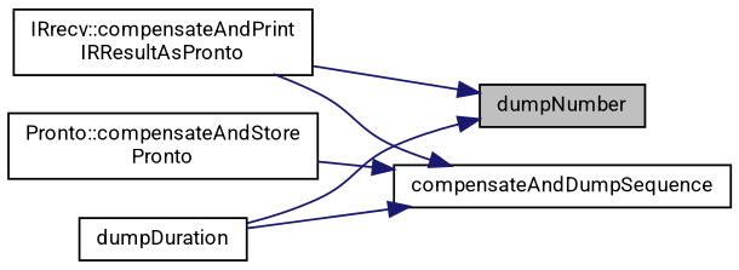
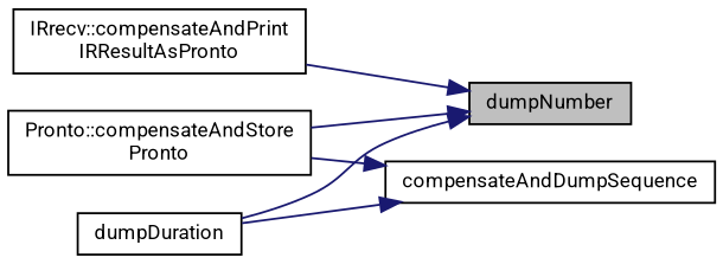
  digraph {
    fontname=Roboto
    rankdir=RL
    node [color=black fillcolor=white fontname=Roboto fontsize=10 shape=record style=filled]
    edge [color=midnightblue dir=back fontname=Roboto fontsize=10 labelfontname=Helvetica labelfontsize=10 style=solid]
    n1 [fillcolor=grey75 fontcolor=black height=0.2 label=dumpNumber width=0.4]
    n2 [height=0.2 label="IRrecv::compensateAndPrint\lIRResultAsPronto" width=0.4]
    n3 [height=0.2 label="Pronto::compensateAndStore\lPronto" width=0.4]
    n4 [height=0.2 label=dumpDuration width=0.4]
    n5 [height=0.2 label=compensateAndDumpSequence width=0.4]
    n1 -> n2
+   n1 -> n3
    n1 -> n4
-   n5 -> n2
    n5 -> n3
    n5 -> n4
  }
